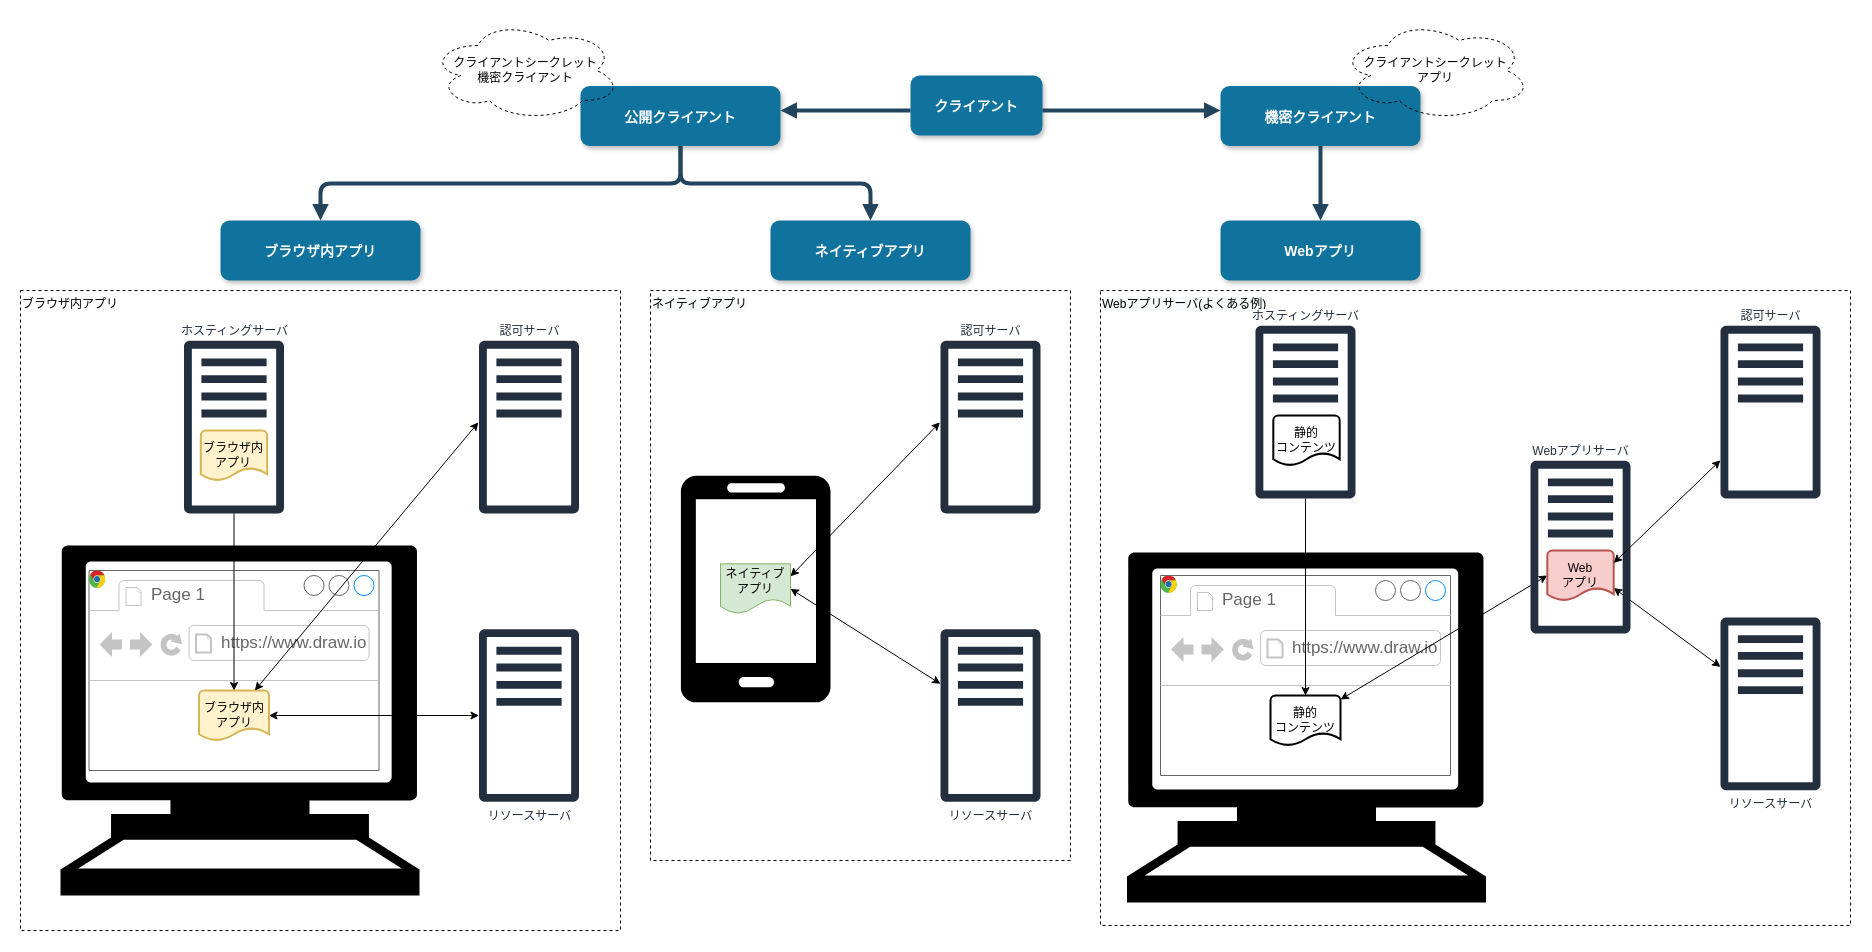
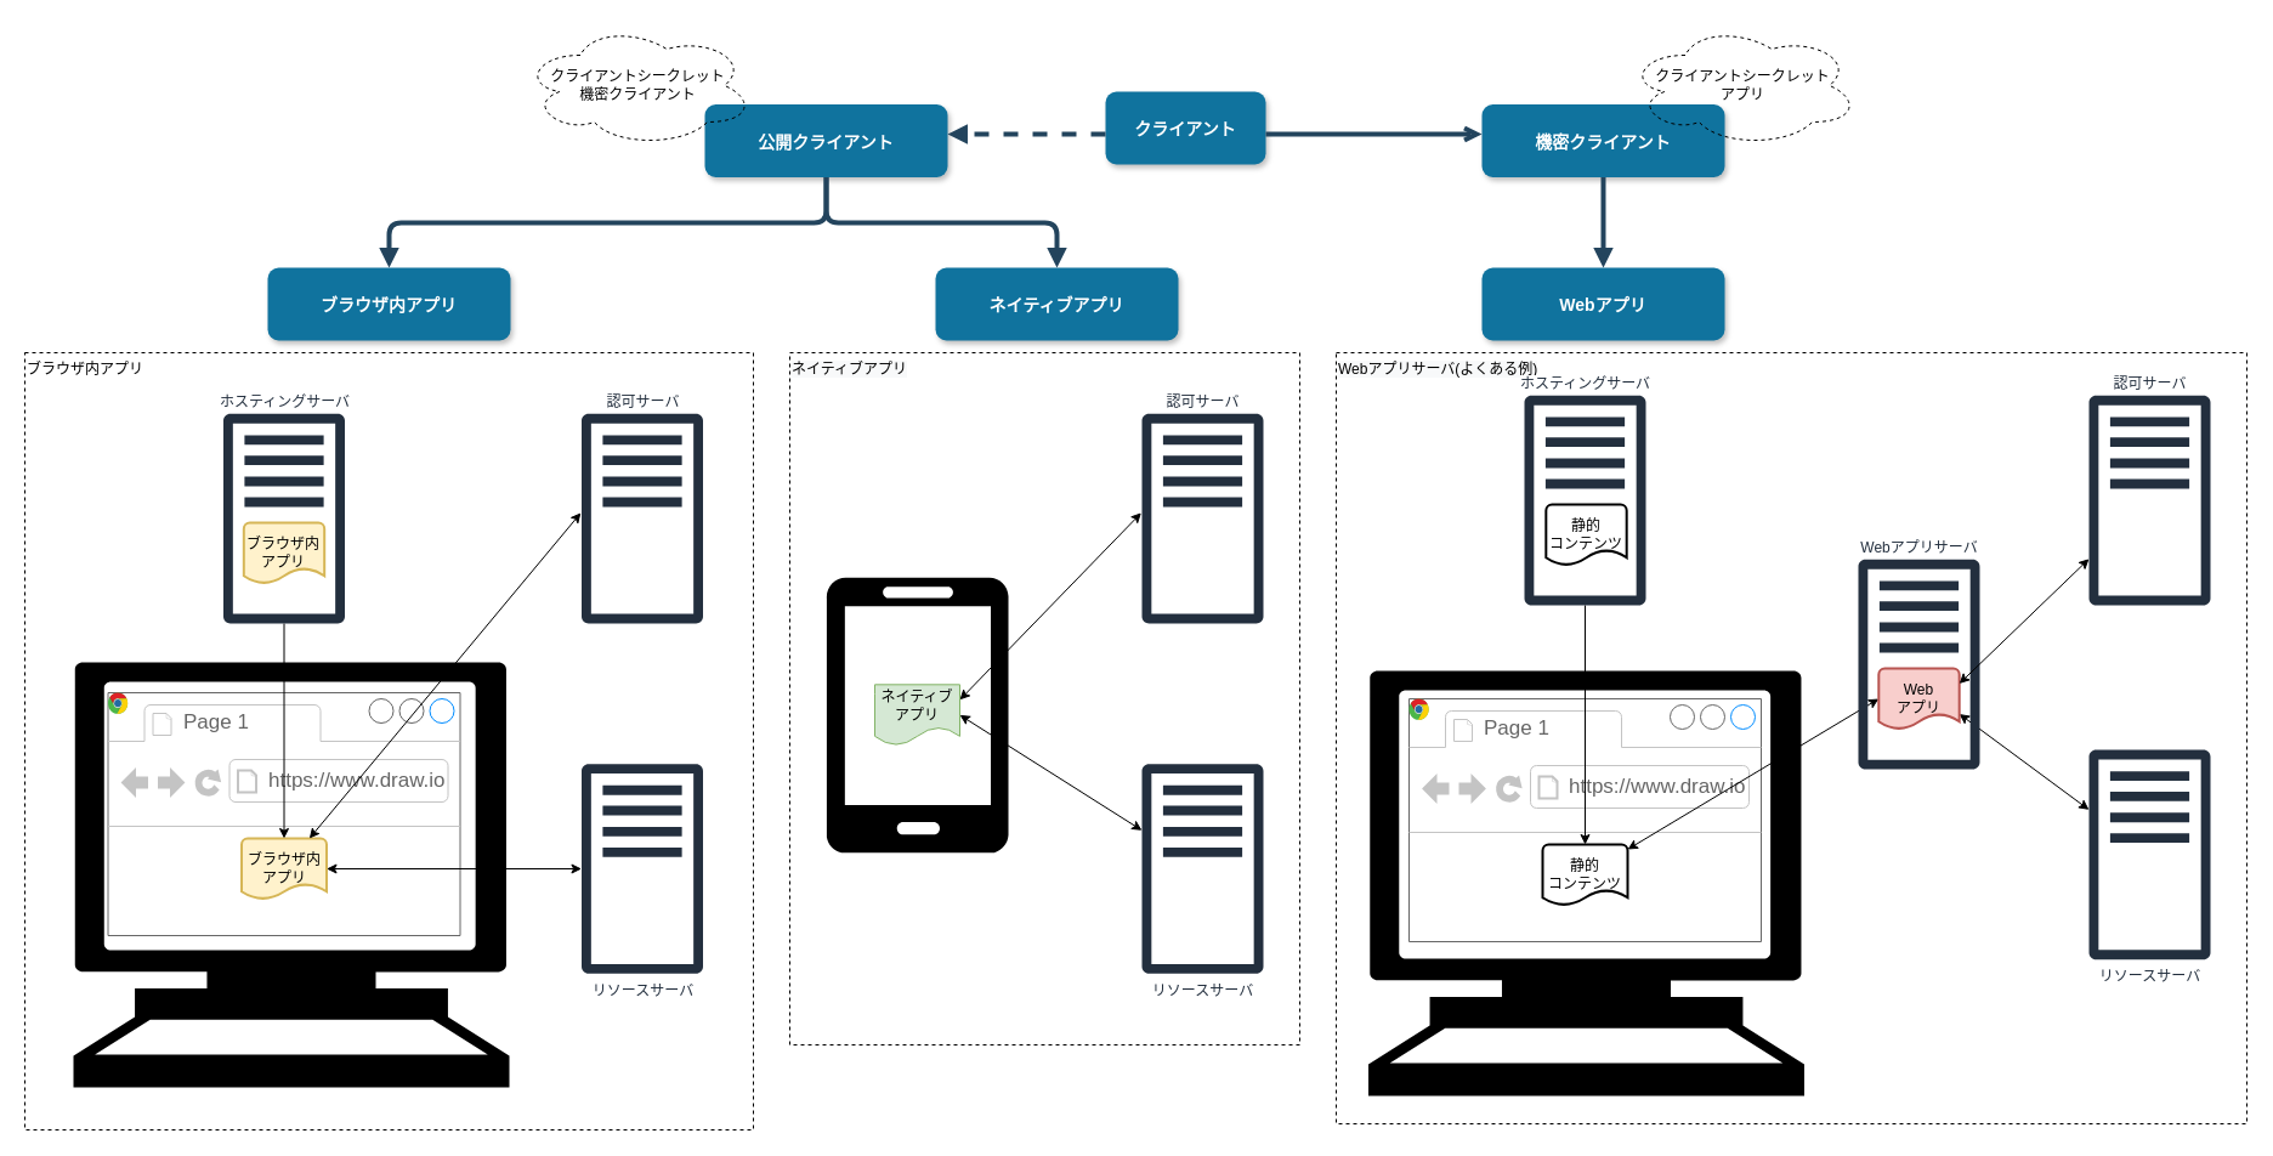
  <mxCell id="0" />
  <mxCell id="1" parent="0" />
  <mxCell id="2" value="&lt;span style=&quot;font-family: &amp;#34;helvetica&amp;#34; ; font-size: 12px ; font-style: normal ; font-weight: 400 ; letter-spacing: normal ; text-align: left ; text-indent: 0px ; text-transform: none ; word-spacing: 0px ; background-color: rgb(248 , 249 , 250) ; float: none ; display: inline&quot;&gt;ネイティブアプリ&lt;/span&gt;" style="text;whiteSpace=wrap;html=1;dashed=1;strokeColor=#000000;" parent="1" vertex="1"><mxGeometry x="650" y="290" width="420" height="570" as="geometry" /></mxCell>
  <mxCell id="3" value="" style="verticalLabelPosition=bottom;html=1;verticalAlign=top;align=center;strokeColor=none;fillColor=#000000;shape=mxgraph.azure.mobile;pointerEvents=1;labelBackgroundColor=none;" parent="1" vertex="1"><mxGeometry x="680" y="475.01" width="150" height="226.66" as="geometry" /></mxCell>
  <mxCell id="4" value="クライアント" style="rounded=1;fillColor=#10739E;strokeColor=none;shadow=1;gradientColor=none;fontStyle=1;fontColor=#FFFFFF;fontSize=14;" parent="1" vertex="1"><mxGeometry x="910" y="75" width="132" height="60" as="geometry" /></mxCell>
  <mxCell id="5" value="公開クライアント" style="rounded=1;fillColor=#10739E;strokeColor=none;shadow=1;gradientColor=none;fontStyle=1;fontColor=#FFFFFF;fontSize=14;" parent="1" vertex="1"><mxGeometry x="580" y="85.5" width="200" height="60" as="geometry" /></mxCell>
  <mxCell id="6" value="機密クライアント" style="rounded=1;fillColor=#10739E;strokeColor=none;shadow=1;gradientColor=none;fontStyle=1;fontColor=#FFFFFF;fontSize=14;" parent="1" vertex="1"><mxGeometry x="1220" y="85.5" width="200" height="60" as="geometry" /></mxCell>
  <mxCell id="7" value="ブラウザ内アプリ" style="rounded=1;fillColor=#10739E;strokeColor=none;shadow=1;gradientColor=none;fontStyle=1;fontColor=#FFFFFF;fontSize=14;" parent="1" vertex="1"><mxGeometry x="220" y="220" width="200" height="60" as="geometry" /></mxCell>
- <mxCell id="8" value="" style="edgeStyle=elbowEdgeStyle;elbow=vertical;strokeWidth=4;endArrow=block;endFill=1;fontStyle=1;strokeColor=#23445D;" parent="1" source="4" target="5" edge="1"><mxGeometry x="22" y="165.5" width="100" height="100" as="geometry"><mxPoint x="212" y="-104.5" as="sourcePoint" /><mxPoint x="312" y="-204.5" as="targetPoint" /></mxGeometry></mxCell>
- <mxCell id="9" value="" style="edgeStyle=elbowEdgeStyle;elbow=vertical;strokeWidth=4;endArrow=block;endFill=1;fontStyle=1;strokeColor=#23445D;" parent="1" source="4" target="6" edge="1"><mxGeometry x="22" y="165.5" width="100" height="100" as="geometry"><mxPoint x="212" y="-104.5" as="sourcePoint" /><mxPoint x="312" y="-204.5" as="targetPoint" /></mxGeometry></mxCell>
+ <mxCell id="8" value="" style="edgeStyle=elbowEdgeStyle;elbow=vertical;strokeWidth=4;endArrow=block;endFill=1;fontStyle=1;strokeColor=#23445D;dashed=1;" parent="1" source="4" target="5" edge="1"><mxGeometry x="22" y="165.5" width="100" height="100" as="geometry"><mxPoint x="212" y="-104.5" as="sourcePoint" /><mxPoint x="312" y="-204.5" as="targetPoint" /></mxGeometry></mxCell>
+ <mxCell id="9" value="" style="edgeStyle=elbowEdgeStyle;elbow=vertical;strokeWidth=4;endArrow=open;endFill=1;fontStyle=1;strokeColor=#23445D;" parent="1" source="4" target="6" edge="1"><mxGeometry x="22" y="165.5" width="100" height="100" as="geometry"><mxPoint x="212" y="-104.5" as="sourcePoint" /><mxPoint x="312" y="-204.5" as="targetPoint" /></mxGeometry></mxCell>
  <mxCell id="10" value="" style="edgeStyle=elbowEdgeStyle;elbow=vertical;strokeWidth=4;endArrow=block;endFill=1;fontStyle=1;strokeColor=#23445D;exitX=0.5;exitY=1;exitDx=0;exitDy=0;entryX=0.5;entryY=0;entryDx=0;entryDy=0;" parent="1" source="5" target="7" edge="1"><mxGeometry x="32" y="175.5" width="100" height="100" as="geometry"><mxPoint x="972" y="45.5" as="sourcePoint" /><mxPoint x="640" y="230" as="targetPoint" /></mxGeometry></mxCell>
  <mxCell id="11" value="ネイティブアプリ" style="rounded=1;fillColor=#10739E;strokeColor=none;shadow=1;gradientColor=none;fontStyle=1;fontColor=#FFFFFF;fontSize=14;" parent="1" vertex="1"><mxGeometry x="770" y="220" width="200" height="60" as="geometry" /></mxCell>
  <mxCell id="12" value="Webアプリ" style="rounded=1;fillColor=#10739E;strokeColor=none;shadow=1;gradientColor=none;fontStyle=1;fontColor=#FFFFFF;fontSize=14;" parent="1" vertex="1"><mxGeometry x="1220" y="220" width="200" height="60" as="geometry" /></mxCell>
  <mxCell id="13" value="" style="edgeStyle=elbowEdgeStyle;elbow=vertical;strokeWidth=4;endArrow=block;endFill=1;fontStyle=1;strokeColor=#23445D;exitX=0.5;exitY=1;exitDx=0;exitDy=0;entryX=0.5;entryY=0;entryDx=0;entryDy=0;" parent="1" source="5" target="11" edge="1"><mxGeometry x="42" y="185.5" width="100" height="100" as="geometry"><mxPoint x="770" y="155.5" as="sourcePoint" /><mxPoint x="600" y="230" as="targetPoint" /></mxGeometry></mxCell>
  <mxCell id="14" value="" style="edgeStyle=elbowEdgeStyle;elbow=vertical;strokeWidth=4;endArrow=block;endFill=1;fontStyle=1;strokeColor=#23445D;exitX=0.5;exitY=1;exitDx=0;exitDy=0;entryX=0.5;entryY=0;entryDx=0;entryDy=0;" parent="1" source="6" target="12" edge="1"><mxGeometry x="32" y="175.5" width="100" height="100" as="geometry"><mxPoint x="976" y="40" as="sourcePoint" /><mxPoint x="1170" y="95.5" as="targetPoint" /></mxGeometry></mxCell>
  <mxCell id="15" value="認可サーバ" style="outlineConnect=0;fontColor=#232F3E;gradientColor=none;fillColor=#232F3E;strokeColor=none;dashed=0;verticalLabelPosition=top;verticalAlign=bottom;align=center;html=1;fontSize=12;fontStyle=0;aspect=fixed;pointerEvents=1;shape=mxgraph.aws4.traditional_server;labelPosition=center;" parent="1" vertex="1"><mxGeometry x="940" y="340" width="100" height="173.33" as="geometry" /></mxCell>
  <mxCell id="16" value="リソースサーバ" style="outlineConnect=0;fontColor=#232F3E;gradientColor=none;fillColor=#232F3E;strokeColor=none;dashed=0;verticalLabelPosition=bottom;verticalAlign=top;align=center;html=1;fontSize=12;fontStyle=0;aspect=fixed;pointerEvents=1;shape=mxgraph.aws4.traditional_server;" parent="1" vertex="1"><mxGeometry x="940" y="628.34" width="100" height="173.33" as="geometry" /></mxCell>
  <mxCell id="17" style="rounded=0;orthogonalLoop=1;jettySize=auto;html=1;entryX=-0.006;entryY=0.472;entryDx=0;entryDy=0;entryPerimeter=0;startArrow=classic;startFill=1;exitX=1;exitY=0.25;exitDx=0;exitDy=0;" parent="1" source="19" target="15" edge="1"><mxGeometry relative="1" as="geometry"><mxPoint x="840" y="554.938" as="sourcePoint" /></mxGeometry></mxCell>
  <mxCell id="18" style="edgeStyle=none;rounded=0;orthogonalLoop=1;jettySize=auto;html=1;startArrow=classic;startFill=1;exitX=1;exitY=0.5;exitDx=0;exitDy=0;" parent="1" source="19" target="16" edge="1"><mxGeometry relative="1" as="geometry"><mxPoint x="840" y="582.346" as="sourcePoint" /></mxGeometry></mxCell>
  <mxCell id="19" value="ネイティブアプリ" style="shape=document;whiteSpace=wrap;html=1;boundedLbl=1;labelBackgroundColor=none;align=center;strokeColor=#82b366;fillColor=#d5e8d4;" parent="1" vertex="1"><mxGeometry x="720" y="563.34" width="70" height="50" as="geometry" /></mxCell>
  <mxCell id="20" value="" style="group" parent="1" vertex="1" connectable="0"><mxGeometry x="20" y="290" width="600" height="640" as="geometry" /></mxCell>
  <mxCell id="21" value="ブラウザ内アプリ" style="rounded=0;whiteSpace=wrap;html=1;labelBackgroundColor=none;strokeColor=#000000;fillColor=none;align=left;dashed=1;verticalAlign=top;" parent="20" vertex="1"><mxGeometry width="600" height="640" as="geometry" /></mxCell>
  <mxCell id="22" value="" style="strokeWidth=1;shadow=0;dashed=0;align=center;html=1;shape=mxgraph.mockup.containers.browserWindow;rSize=0;strokeColor=#666666;strokeColor2=#008cff;strokeColor3=#c4c4c4;mainText=,;recursiveResize=0;labelBackgroundColor=#ffffff;" parent="20" vertex="1"><mxGeometry x="68.5" y="280" width="290" height="200" as="geometry" /></mxCell>
  <mxCell id="23" value="Page 1" style="strokeWidth=1;shadow=0;dashed=0;align=center;html=1;shape=mxgraph.mockup.containers.anchor;fontSize=17;fontColor=#666666;align=left;" parent="22" vertex="1"><mxGeometry x="60" y="12" width="110" height="26" as="geometry" /></mxCell>
  <mxCell id="24" value="https://www.draw.io" style="strokeWidth=1;shadow=0;dashed=0;align=center;html=1;shape=mxgraph.mockup.containers.anchor;rSize=0;fontSize=17;fontColor=#666666;align=left;" parent="22" vertex="1"><mxGeometry x="130" y="60" width="250" height="26" as="geometry" /></mxCell>
  <mxCell id="25" value="" style="dashed=0;outlineConnect=0;html=1;align=center;labelPosition=center;verticalLabelPosition=bottom;verticalAlign=top;shape=mxgraph.weblogos.chrome;labelBackgroundColor=#ffffff;" parent="22" vertex="1"><mxGeometry width="16.38" height="17.7" as="geometry" /></mxCell>
  <mxCell id="26" value="ブラウザ内アプリ" style="strokeWidth=2;html=1;shape=mxgraph.flowchart.document2;whiteSpace=wrap;size=0.25;fillColor=#fff2cc;strokeColor=#d6b656;" parent="22" vertex="1"><mxGeometry x="110" y="120" width="70" height="50" as="geometry" /></mxCell>
  <mxCell id="27" style="rounded=0;orthogonalLoop=1;jettySize=auto;html=1;entryX=0.5;entryY=0;entryDx=0;entryDy=0;entryPerimeter=0;" parent="20" source="28" target="26" edge="1"><mxGeometry relative="1" as="geometry" /></mxCell>
  <mxCell id="28" value="ホスティングサーバ" style="outlineConnect=0;fontColor=#232F3E;gradientColor=none;fillColor=#232F3E;strokeColor=none;dashed=0;verticalLabelPosition=top;verticalAlign=bottom;align=center;html=1;fontSize=12;fontStyle=0;aspect=fixed;pointerEvents=1;shape=mxgraph.aws4.traditional_server;labelBackgroundColor=#ffffff;horizontal=1;labelPosition=center;" parent="20" vertex="1"><mxGeometry x="163.5" y="50" width="100" height="173.33" as="geometry" /></mxCell>
  <mxCell id="29" value="認可サーバ" style="outlineConnect=0;fontColor=#232F3E;gradientColor=none;fillColor=#232F3E;strokeColor=none;dashed=0;verticalLabelPosition=top;verticalAlign=bottom;align=center;html=1;fontSize=12;fontStyle=0;aspect=fixed;pointerEvents=1;shape=mxgraph.aws4.traditional_server;labelPosition=center;" parent="20" vertex="1"><mxGeometry x="458.5" y="50" width="100" height="173.33" as="geometry" /></mxCell>
  <mxCell id="30" value="リソースサーバ" style="outlineConnect=0;fontColor=#232F3E;gradientColor=none;fillColor=#232F3E;strokeColor=none;dashed=0;verticalLabelPosition=bottom;verticalAlign=top;align=center;html=1;fontSize=12;fontStyle=0;aspect=fixed;pointerEvents=1;shape=mxgraph.aws4.traditional_server;" parent="20" vertex="1"><mxGeometry x="458.5" y="338.34" width="100" height="173.33" as="geometry" /></mxCell>
  <mxCell id="31" value="ブラウザ内アプリ" style="strokeWidth=2;html=1;shape=mxgraph.flowchart.document2;whiteSpace=wrap;size=0.25;fillColor=#fff2cc;strokeColor=#d6b656;" parent="20" vertex="1"><mxGeometry x="180.31" y="140" width="66.38" height="50" as="geometry" /></mxCell>
  <mxCell id="32" value="" style="shape=mxgraph.signs.tech.computer;html=1;fillColor=#000000;strokeColor=none;verticalLabelPosition=bottom;verticalAlign=top;align=center;" parent="20" vertex="1"><mxGeometry x="40" y="255" width="359" height="350" as="geometry" /></mxCell>
  <mxCell id="33" style="rounded=0;orthogonalLoop=1;jettySize=auto;html=1;entryX=-0.006;entryY=0.472;entryDx=0;entryDy=0;entryPerimeter=0;startArrow=classic;startFill=1;" parent="20" source="26" target="29" edge="1"><mxGeometry relative="1" as="geometry" /></mxCell>
  <mxCell id="34" style="edgeStyle=none;rounded=0;orthogonalLoop=1;jettySize=auto;html=1;startArrow=classic;startFill=1;" parent="20" source="26" target="30" edge="1"><mxGeometry relative="1" as="geometry" /></mxCell>
  <mxCell id="35" value="" style="group" parent="1" vertex="1" connectable="0"><mxGeometry x="1100" y="290" width="750" height="635" as="geometry" /></mxCell>
  <mxCell id="36" value="&lt;span style=&quot;font-family: &amp;#34;helvetica&amp;#34; ; font-size: 12px ; font-style: normal ; font-weight: 400 ; letter-spacing: normal ; text-align: left ; text-indent: 0px ; text-transform: none ; word-spacing: 0px ; background-color: rgb(248 , 249 , 250) ; float: none ; display: inline&quot;&gt;Webアプリサーバ(よくある例)&lt;/span&gt;" style="text;whiteSpace=wrap;html=1;dashed=1;strokeColor=#000000;" parent="35" vertex="1"><mxGeometry width="750" height="635" as="geometry" /></mxCell>
  <mxCell id="37" value="" style="strokeWidth=1;shadow=0;dashed=0;align=center;html=1;shape=mxgraph.mockup.containers.browserWindow;rSize=0;strokeColor=#666666;strokeColor2=#008cff;strokeColor3=#c4c4c4;mainText=,;recursiveResize=0;labelBackgroundColor=#ffffff;" parent="35" vertex="1"><mxGeometry x="60" y="285" width="290" height="200" as="geometry" /></mxCell>
  <mxCell id="38" value="Page 1" style="strokeWidth=1;shadow=0;dashed=0;align=center;html=1;shape=mxgraph.mockup.containers.anchor;fontSize=17;fontColor=#666666;align=left;" parent="37" vertex="1"><mxGeometry x="60" y="12" width="110" height="26" as="geometry" /></mxCell>
  <mxCell id="39" value="https://www.draw.io" style="strokeWidth=1;shadow=0;dashed=0;align=center;html=1;shape=mxgraph.mockup.containers.anchor;rSize=0;fontSize=17;fontColor=#666666;align=left;" parent="37" vertex="1"><mxGeometry x="130" y="60" width="250" height="26" as="geometry" /></mxCell>
  <mxCell id="40" value="" style="dashed=0;outlineConnect=0;html=1;align=center;labelPosition=center;verticalLabelPosition=bottom;verticalAlign=top;shape=mxgraph.weblogos.chrome;labelBackgroundColor=#ffffff;" parent="37" vertex="1"><mxGeometry width="16.38" height="17.7" as="geometry" /></mxCell>
  <mxCell id="41" value="静的&lt;br&gt;コンテンツ" style="strokeWidth=2;html=1;shape=mxgraph.flowchart.document2;whiteSpace=wrap;size=0.25;" parent="37" vertex="1"><mxGeometry x="110" y="120" width="70" height="50" as="geometry" /></mxCell>
  <mxCell id="42" style="rounded=0;orthogonalLoop=1;jettySize=auto;html=1;entryX=0.5;entryY=0;entryDx=0;entryDy=0;entryPerimeter=0;" parent="35" source="43" target="41" edge="1"><mxGeometry relative="1" as="geometry" /></mxCell>
  <mxCell id="43" value="ホスティングサーバ" style="outlineConnect=0;fontColor=#232F3E;gradientColor=none;fillColor=#232F3E;strokeColor=none;dashed=0;verticalLabelPosition=top;verticalAlign=bottom;align=center;html=1;fontSize=12;fontStyle=0;aspect=fixed;pointerEvents=1;shape=mxgraph.aws4.traditional_server;labelBackgroundColor=#ffffff;horizontal=1;labelPosition=center;" parent="35" vertex="1"><mxGeometry x="155" y="35" width="100" height="173.33" as="geometry" /></mxCell>
  <mxCell id="44" value="認可サーバ" style="outlineConnect=0;fontColor=#232F3E;gradientColor=none;fillColor=#232F3E;strokeColor=none;dashed=0;verticalLabelPosition=top;verticalAlign=bottom;align=center;html=1;fontSize=12;fontStyle=0;aspect=fixed;pointerEvents=1;shape=mxgraph.aws4.traditional_server;labelPosition=center;" parent="35" vertex="1"><mxGeometry x="620" y="35" width="100" height="173.33" as="geometry" /></mxCell>
  <mxCell id="45" value="リソースサーバ" style="outlineConnect=0;fontColor=#232F3E;gradientColor=none;fillColor=#232F3E;strokeColor=none;dashed=0;verticalLabelPosition=bottom;verticalAlign=top;align=center;html=1;fontSize=12;fontStyle=0;aspect=fixed;pointerEvents=1;shape=mxgraph.aws4.traditional_server;" parent="35" vertex="1"><mxGeometry x="620" y="326.67" width="100" height="173.33" as="geometry" /></mxCell>
  <mxCell id="46" value="静的&lt;br&gt;コンテンツ" style="strokeWidth=2;html=1;shape=mxgraph.flowchart.document2;whiteSpace=wrap;size=0.25;" parent="35" vertex="1"><mxGeometry x="172.81" y="125" width="66.38" height="50" as="geometry" /></mxCell>
  <mxCell id="47" style="rounded=0;orthogonalLoop=1;jettySize=auto;html=1;entryX=0;entryY=0.5;entryDx=0;entryDy=0;entryPerimeter=0;startArrow=classic;startFill=1;" parent="35" source="41" target="50" edge="1"><mxGeometry relative="1" as="geometry" /></mxCell>
  <mxCell id="48" style="edgeStyle=none;rounded=0;orthogonalLoop=1;jettySize=auto;html=1;startArrow=classic;startFill=1;exitX=1;exitY=0.75;exitDx=0;exitDy=0;exitPerimeter=0;" parent="35" source="50" target="45" edge="1"><mxGeometry relative="1" as="geometry" /></mxCell>
  <mxCell id="49" value="Webアプリサーバ" style="outlineConnect=0;fontColor=#232F3E;gradientColor=none;fillColor=#232F3E;strokeColor=none;dashed=0;verticalLabelPosition=top;verticalAlign=bottom;align=center;html=1;fontSize=12;fontStyle=0;aspect=fixed;pointerEvents=1;shape=mxgraph.aws4.traditional_server;labelPosition=center;" parent="35" vertex="1"><mxGeometry x="430" y="170.01" width="100" height="173.33" as="geometry" /></mxCell>
  <mxCell id="50" value="Web&lt;br&gt;アプリ" style="strokeWidth=2;html=1;shape=mxgraph.flowchart.document2;whiteSpace=wrap;size=0.25;fillColor=#f8cecc;strokeColor=#b85450;" parent="35" vertex="1"><mxGeometry x="446.81" y="260" width="66.38" height="50" as="geometry" /></mxCell>
  <mxCell id="51" value="" style="shape=mxgraph.signs.tech.computer;html=1;fillColor=#000000;strokeColor=none;verticalLabelPosition=bottom;verticalAlign=top;align=center;" parent="35" vertex="1"><mxGeometry x="26.5" y="262" width="359" height="350" as="geometry" /></mxCell>
  <mxCell id="52" style="edgeStyle=none;rounded=0;orthogonalLoop=1;jettySize=auto;html=1;startArrow=classic;startFill=1;entryX=1;entryY=0.25;entryDx=0;entryDy=0;entryPerimeter=0;" parent="35" source="44" target="50" edge="1"><mxGeometry relative="1" as="geometry"><mxPoint x="523.19" y="307.5" as="sourcePoint" /><mxPoint x="630" y="397.755" as="targetPoint" /></mxGeometry></mxCell>
  <mxCell id="53" value="クライアントシークレット&lt;br&gt;機密クライアント" style="ellipse;shape=cloud;whiteSpace=wrap;html=1;dashed=1;labelBackgroundColor=none;strokeColor=#000000;fillColor=none;align=center;" parent="1" vertex="1"><mxGeometry x="430" y="20" width="190" height="100" as="geometry" /></mxCell>
  <mxCell id="54" value="クライアントシークレット&lt;br&gt;アプリ" style="ellipse;shape=cloud;whiteSpace=wrap;html=1;dashed=1;labelBackgroundColor=none;strokeColor=#000000;fillColor=none;align=center;" parent="1" vertex="1"><mxGeometry x="1340" y="20" width="190" height="100" as="geometry" /></mxCell>
